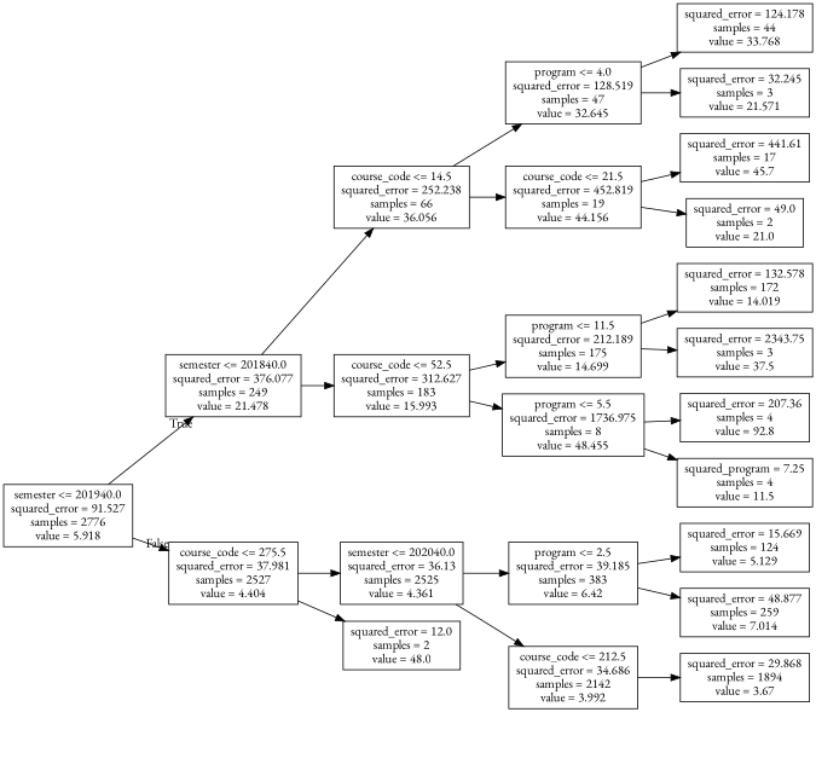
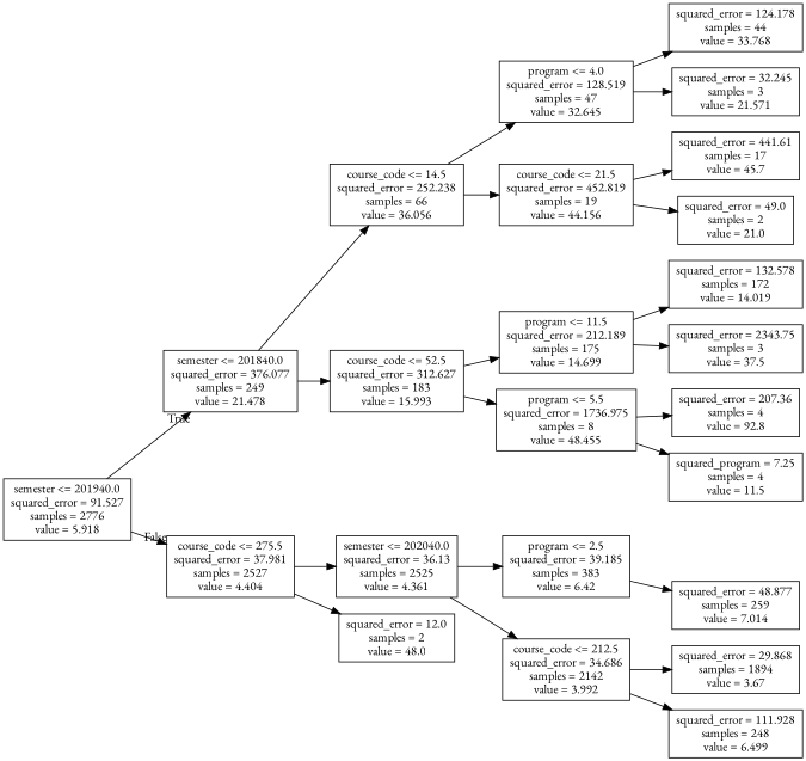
  digraph {
    fontname="EB Garamond"
    rankdir=LR
    node [fontname="EB Garamond" shape=box]
    edge [fontname="EB Garamond"]
    n1 [label="semester <= 201940.0\nsquared_error = 91.527\nsamples = 2776\nvalue = 5.918"]
    n2 [label="semester <= 201840.0\nsquared_error = 376.077\nsamples = 249\nvalue = 21.478"]
    n3 [label="course_code <= 275.5\nsquared_error = 37.981\nsamples = 2527\nvalue = 4.404"]
    n4 [label="course_code <= 14.5\nsquared_error = 252.238\nsamples = 66\nvalue = 36.056"]
    n5 [label="course_code <= 52.5\nsquared_error = 312.627\nsamples = 183\nvalue = 15.993"]
    n6 [label="semester <= 202040.0\nsquared_error = 36.13\nsamples = 2525\nvalue = 4.361"]
    n7 [label="squared_error = 12.0\nsamples = 2\nvalue = 48.0"]
    n8 [label="program <= 4.0\nsquared_error = 128.519\nsamples = 47\nvalue = 32.645"]
    n9 [label="course_code <= 21.5\nsquared_error = 452.819\nsamples = 19\nvalue = 44.156"]
    n10 [label="program <= 11.5\nsquared_error = 212.189\nsamples = 175\nvalue = 14.699"]
    n11 [label="program <= 5.5\nsquared_error = 1736.975\nsamples = 8\nvalue = 48.455"]
    n12 [label="squared_error = 124.178\nsamples = 44\nvalue = 33.768"]
    n13 [label="squared_error = 32.245\nsamples = 3\nvalue = 21.571"]
    n14 [label="squared_error = 441.61\nsamples = 17\nvalue = 45.7"]
    n15 [label="squared_error = 49.0\nsamples = 2\nvalue = 21.0"]
    n16 [label="squared_error = 132.578\nsamples = 172\nvalue = 14.019"]
    n17 [label="squared_error = 2343.75\nsamples = 3\nvalue = 37.5"]
    n18 [label="squared_error = 207.36\nsamples = 4\nvalue = 92.8"]
    n19 [label="squared_program = 7.25\nsamples = 4\nvalue = 11.5"]
    n20 [label="program <= 2.5\nsquared_error = 39.185\nsamples = 383\nvalue = 6.42"]
    n21 [label="course_code <= 212.5\nsquared_error = 34.686\nsamples = 2142\nvalue = 3.992"]
-   n22 [label="squared_error = 15.669\nsamples = 124\nvalue = 5.129"]
    n23 [label="squared_error = 48.877\nsamples = 259\nvalue = 7.014"]
    n24 [label="squared_error = 29.868\nsamples = 1894\nvalue = 3.67"]
+   n25 [label="squared_error = 111.928\nsamples = 248\nvalue = 6.499"]
    n1 -> n2 [headlabel=True labelangle=45 labeldistance=2.5]
    n1 -> n3 [headlabel=False labelangle=-45 labeldistance=2.5]
    n2 -> n4
    n2 -> n5
    n3 -> n6
    n3 -> n7
    n4 -> n8
    n4 -> n9
    n5 -> n10
    n5 -> n11
    n6 -> n20
    n6 -> n21
    n8 -> n12
    n8 -> n13
    n9 -> n14
    n9 -> n15
    n10 -> n16
    n10 -> n17
    n11 -> n18
    n11 -> n19
-   n20 -> n22
    n20 -> n23
    n21 -> n24
+   n21 -> n25
  }
